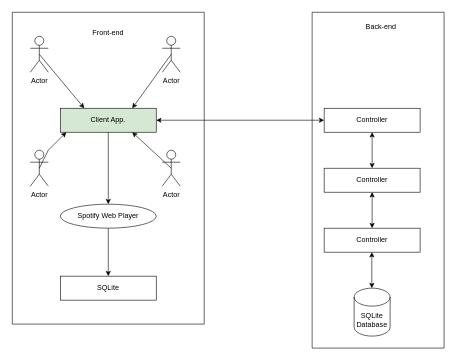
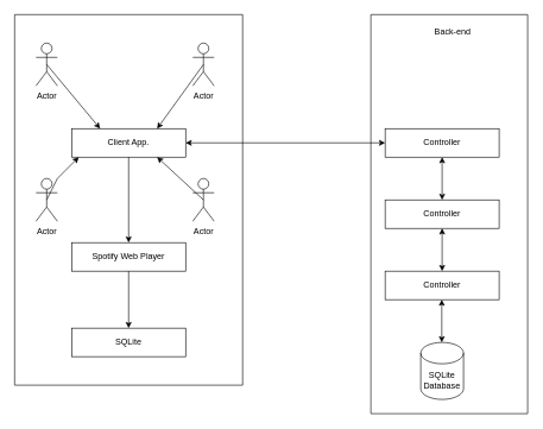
  <mxCell id="0" />
  <mxCell id="1" parent="0" />
- <mxCell id="2" value="Client App." style="rounded=0;whiteSpace=wrap;html=1;fillColor=#d5e8d4;" vertex="1" parent="1"><mxGeometry x="100" y="180" width="160" height="40" as="geometry" /></mxCell>
+ <mxCell id="2" value="Client App." style="rounded=0;whiteSpace=wrap;html=1;" vertex="1" parent="1"><mxGeometry x="100" y="180" width="160" height="40" as="geometry" /></mxCell>
  <mxCell id="3" value="Actor" style="shape=umlActor;verticalLabelPosition=bottom;verticalAlign=top;html=1;outlineConnect=0;" vertex="1" parent="1"><mxGeometry x="50" y="60" width="30" height="60" as="geometry" /></mxCell>
  <mxCell id="4" value="Actor" style="shape=umlActor;verticalLabelPosition=bottom;verticalAlign=top;html=1;outlineConnect=0;" vertex="1" parent="1"><mxGeometry x="270" y="60" width="30" height="60" as="geometry" /></mxCell>
  <mxCell id="5" value="Actor" style="shape=umlActor;verticalLabelPosition=bottom;verticalAlign=top;html=1;outlineConnect=0;" vertex="1" parent="1"><mxGeometry x="50" y="250" width="30" height="60" as="geometry" /></mxCell>
  <mxCell id="6" value="Actor" style="shape=umlActor;verticalLabelPosition=bottom;verticalAlign=top;html=1;outlineConnect=0;" vertex="1" parent="1"><mxGeometry x="270" y="250" width="30" height="60" as="geometry" /></mxCell>
  <mxCell id="7" value="" style="endArrow=classic;html=1;rounded=0;exitX=0.5;exitY=0.5;exitDx=0;exitDy=0;exitPerimeter=0;" edge="1" parent="1" source="5"><mxGeometry width="50" height="50" relative="1" as="geometry"><mxPoint x="60" y="270" as="sourcePoint" /><mxPoint x="110" y="220" as="targetPoint" /><Array as="points"><mxPoint x="80" y="250" /></Array></mxGeometry></mxCell>
  <mxCell id="8" value="" style="endArrow=classic;html=1;rounded=0;exitX=0.5;exitY=0.5;exitDx=0;exitDy=0;exitPerimeter=0;entryX=0.25;entryY=0;entryDx=0;entryDy=0;" edge="1" parent="1" source="3" target="2"><mxGeometry width="50" height="50" relative="1" as="geometry"><mxPoint x="420" y="350" as="sourcePoint" /><mxPoint x="470" y="300" as="targetPoint" /></mxGeometry></mxCell>
  <mxCell id="9" value="" style="endArrow=classic;html=1;rounded=0;exitX=0.5;exitY=0.5;exitDx=0;exitDy=0;exitPerimeter=0;entryX=0.75;entryY=0;entryDx=0;entryDy=0;" edge="1" parent="1" source="4" target="2"><mxGeometry width="50" height="50" relative="1" as="geometry"><mxPoint x="430" y="360" as="sourcePoint" /><mxPoint x="480" y="310" as="targetPoint" /></mxGeometry></mxCell>
  <mxCell id="10" value="" style="endArrow=classic;html=1;rounded=0;entryX=0.75;entryY=1;entryDx=0;entryDy=0;exitX=0.5;exitY=0.5;exitDx=0;exitDy=0;exitPerimeter=0;" edge="1" parent="1" source="6" target="2"><mxGeometry width="50" height="50" relative="1" as="geometry"><mxPoint x="440" y="370" as="sourcePoint" /><mxPoint x="490" y="320" as="targetPoint" /></mxGeometry></mxCell>
- <mxCell id="11" value="Spotify Web Player" style="ellipse;whiteSpace=wrap;html=1;" vertex="1" parent="1"><mxGeometry x="100" y="340" width="160" height="40" as="geometry" /></mxCell>
+ <mxCell id="11" value="Spotify Web Player" style="rounded=0;whiteSpace=wrap;html=1;" vertex="1" parent="1"><mxGeometry x="100" y="340" width="160" height="40" as="geometry" /></mxCell>
  <mxCell id="12" value="" style="endArrow=classic;html=1;rounded=0;exitX=0.5;exitY=1;exitDx=0;exitDy=0;entryX=0.5;entryY=0;entryDx=0;entryDy=0;" edge="1" parent="1" source="2" target="11"><mxGeometry width="50" height="50" relative="1" as="geometry"><mxPoint x="420" y="350" as="sourcePoint" /><mxPoint x="470" y="300" as="targetPoint" /></mxGeometry></mxCell>
  <mxCell id="13" value="SQLite" style="rounded=0;whiteSpace=wrap;html=1;" vertex="1" parent="1"><mxGeometry x="100" y="460" width="160" height="40" as="geometry" /></mxCell>
  <mxCell id="14" value="Controller" style="rounded=0;whiteSpace=wrap;html=1;" vertex="1" parent="1"><mxGeometry x="540" y="180" width="160" height="40" as="geometry" /></mxCell>
  <mxCell id="15" value="" style="endArrow=classic;html=1;rounded=0;exitX=0.5;exitY=1;exitDx=0;exitDy=0;entryX=0.5;entryY=0;entryDx=0;entryDy=0;" edge="1" parent="1" source="11" target="13"><mxGeometry width="50" height="50" relative="1" as="geometry"><mxPoint x="420" y="350" as="sourcePoint" /><mxPoint x="470" y="300" as="targetPoint" /></mxGeometry></mxCell>
  <mxCell id="16" value="" style="endArrow=classic;startArrow=classic;html=1;rounded=0;exitX=1;exitY=0.5;exitDx=0;exitDy=0;" edge="1" parent="1" source="2"><mxGeometry width="50" height="50" relative="1" as="geometry"><mxPoint x="420" y="350" as="sourcePoint" /><mxPoint x="540" y="200" as="targetPoint" /></mxGeometry></mxCell>
  <mxCell id="17" value="" style="endArrow=none;html=1;rounded=0;" edge="1" parent="1"><mxGeometry width="50" height="50" relative="1" as="geometry"><mxPoint x="340" y="540" as="sourcePoint" /><mxPoint x="340" y="20" as="targetPoint" /></mxGeometry></mxCell>
  <mxCell id="18" value="" style="endArrow=none;html=1;rounded=0;" edge="1" parent="1"><mxGeometry width="50" height="50" relative="1" as="geometry"><mxPoint y="20" as="sourcePoint" x="20" /><mxPoint x="340" y="20" as="targetPoint" /></mxGeometry></mxCell>
  <mxCell id="19" value="" style="endArrow=none;html=1;rounded=0;" edge="1" parent="1"><mxGeometry width="50" height="50" relative="1" as="geometry"><mxPoint y="540" as="sourcePoint" x="20" /><mxPoint y="20" as="targetPoint" x="20" /></mxGeometry></mxCell>
  <mxCell id="20" value="" style="endArrow=none;html=1;rounded=0;" edge="1" parent="1"><mxGeometry width="50" height="50" relative="1" as="geometry"><mxPoint x="340" y="540" as="sourcePoint" /><mxPoint y="540" as="targetPoint" x="20" /></mxGeometry></mxCell>
  <mxCell id="21" value="Controller" style="rounded=0;whiteSpace=wrap;html=1;" vertex="1" parent="1"><mxGeometry x="540" y="280" width="160" height="40" as="geometry" /></mxCell>
  <mxCell id="22" value="Controller" style="rounded=0;whiteSpace=wrap;html=1;" vertex="1" parent="1"><mxGeometry x="540" y="380" width="160" height="40" as="geometry" /></mxCell>
  <mxCell id="23" value="" style="endArrow=classic;startArrow=classic;html=1;rounded=0;exitX=0.5;exitY=0;exitDx=0;exitDy=0;" edge="1" parent="1" source="21"><mxGeometry width="50" height="50" relative="1" as="geometry"><mxPoint x="570" y="270" as="sourcePoint" /><mxPoint x="620" y="220" as="targetPoint" /></mxGeometry></mxCell>
  <mxCell id="24" value="" style="endArrow=classic;startArrow=classic;html=1;rounded=0;entryX=0.5;entryY=1;entryDx=0;entryDy=0;exitX=0.5;exitY=0;exitDx=0;exitDy=0;" edge="1" parent="1" source="22" target="21"><mxGeometry width="50" height="50" relative="1" as="geometry"><mxPoint x="440" y="320" as="sourcePoint" /><mxPoint x="490" y="270" as="targetPoint" /></mxGeometry></mxCell>
  <mxCell id="25" value="" style="endArrow=classic;startArrow=classic;html=1;rounded=0;entryX=0.5;entryY=1;entryDx=0;entryDy=0;exitX=0.5;exitY=0;exitDx=0;exitDy=0;" edge="1" parent="1"><mxGeometry width="50" height="50" relative="1" as="geometry"><mxPoint x="619.5" y="480" as="sourcePoint" /><mxPoint x="619.5" y="420" as="targetPoint" /></mxGeometry></mxCell>
  <mxCell id="26" value="SQLite&lt;br&gt;Database" style="shape=cylinder3;whiteSpace=wrap;html=1;boundedLbl=1;backgroundOutline=1;size=15;" vertex="1" parent="1"><mxGeometry x="590" y="480" width="60" height="80" as="geometry" /></mxCell>
  <mxCell id="27" value="" style="endArrow=none;html=1;rounded=0;" edge="1" parent="1"><mxGeometry width="50" height="50" relative="1" as="geometry"><mxPoint x="520" y="580" as="sourcePoint" /><mxPoint x="520" y="20" as="targetPoint" /></mxGeometry></mxCell>
  <mxCell id="28" value="" style="endArrow=none;html=1;rounded=0;" edge="1" parent="1"><mxGeometry width="50" height="50" relative="1" as="geometry"><mxPoint x="740" y="580" as="sourcePoint" /><mxPoint x="740" y="20" as="targetPoint" /></mxGeometry></mxCell>
  <mxCell id="29" value="" style="endArrow=none;html=1;rounded=0;" edge="1" parent="1"><mxGeometry width="50" height="50" relative="1" as="geometry"><mxPoint x="520" y="580" as="sourcePoint" /><mxPoint x="740" y="580" as="targetPoint" /></mxGeometry></mxCell>
  <mxCell id="30" value="" style="endArrow=none;html=1;rounded=0;" edge="1" parent="1"><mxGeometry width="50" height="50" relative="1" as="geometry"><mxPoint x="520" y="20" as="sourcePoint" /><mxPoint x="740" y="20" as="targetPoint" /></mxGeometry></mxCell>
- <mxCell id="31" value="Front-end" style="text;html=1;strokeColor=none;fillColor=none;align=center;verticalAlign=middle;whiteSpace=wrap;rounded=0;" vertex="1" parent="1"><mxGeometry x="105" y="40" width="150" height="30" as="geometry" /></mxCell>
  <mxCell id="32" value="Back-end" style="text;html=1;strokeColor=none;fillColor=none;align=center;verticalAlign=middle;whiteSpace=wrap;rounded=0;" vertex="1" parent="1"><mxGeometry x="560" y="30" width="150" height="30" as="geometry" /></mxCell>
